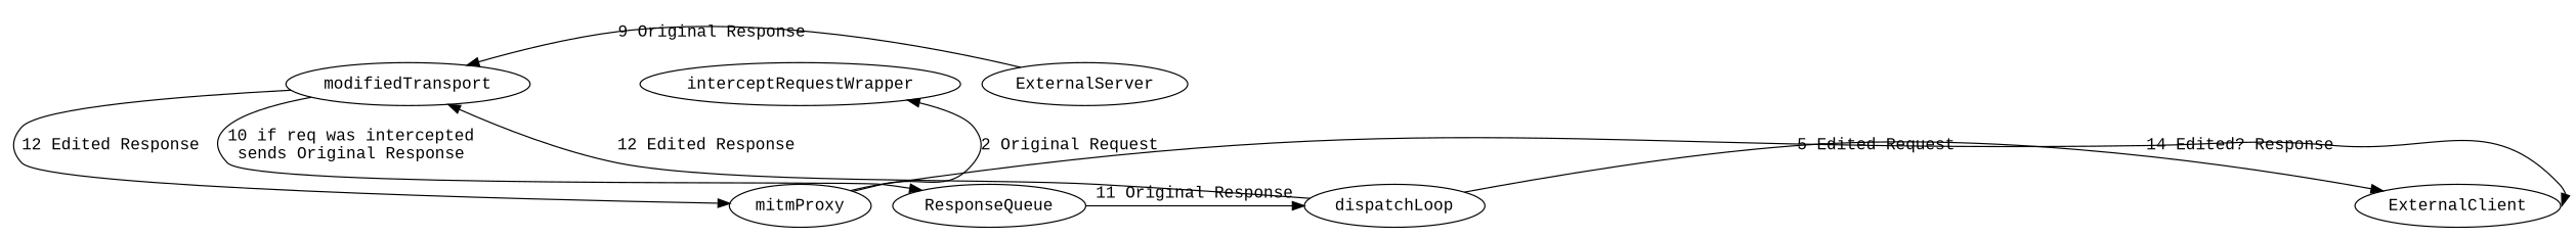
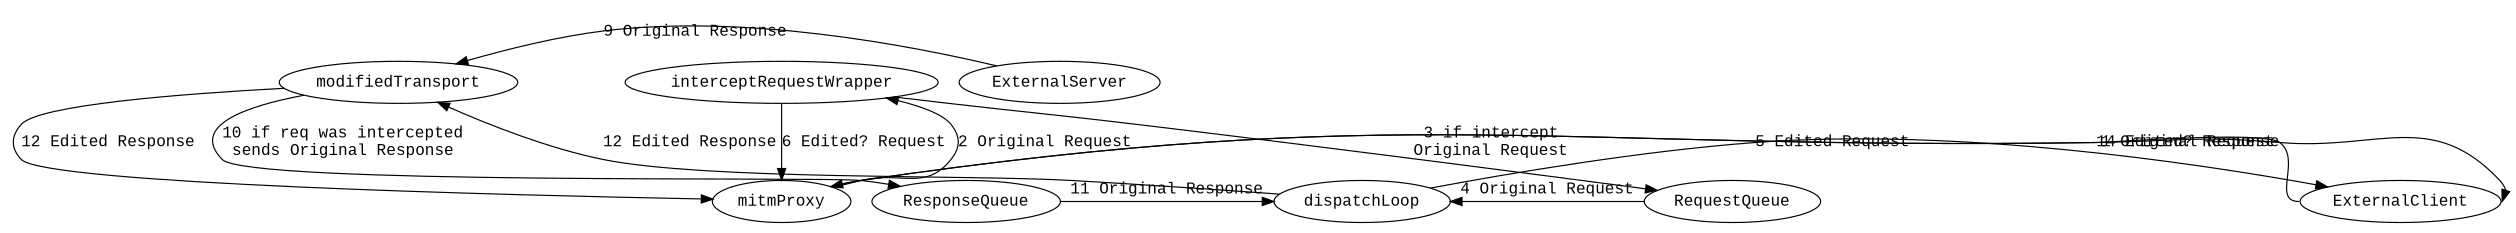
  digraph {
    fontname="Liberation Mono"
    rankdir=TB
    node [fontname="Liberation Mono"]
    edge [constraint=false fontname="Liberation Mono"]
    modifiedTransport
    ExternalClient
    mitmProxy
+   RequestQueue
    dispatchLoop
    ResponseQueue
    interceptRequestWrapper
    ExternalServer
    subgraph sub_1 {
      rank=same
      modifiedTransport
    }
    subgraph sub_2 {
      rank=same
      ExternalClient
      mitmProxy
+     RequestQueue
      dispatchLoop
      ResponseQueue
    }
    modifiedTransport -> mitmProxy [label="12 Edited Response"]
    modifiedTransport -> ResponseQueue [label="10 if req was intercepted\nsends Original Response"]
+   ExternalClient -> mitmProxy [label="1 Original Request" tailport=w]
    mitmProxy -> ExternalClient [headport=e label="14 Edited? Response"]
    mitmProxy -> interceptRequestWrapper [label="2 Original Request"]
+   RequestQueue -> dispatchLoop [label="4 Original Request"]
    dispatchLoop -> modifiedTransport [label="12 Edited Response"]
    dispatchLoop -> ExternalClient [label="5 Edited Request"]
    ResponseQueue -> dispatchLoop [label="11 Original Response"]
+   interceptRequestWrapper -> mitmProxy [label="6 Edited? Request" constraint=""]
+   interceptRequestWrapper -> RequestQueue [label="3 if intercept\nOriginal Request"]
    ExternalServer -> modifiedTransport [label="9 Original Response"]
  }
